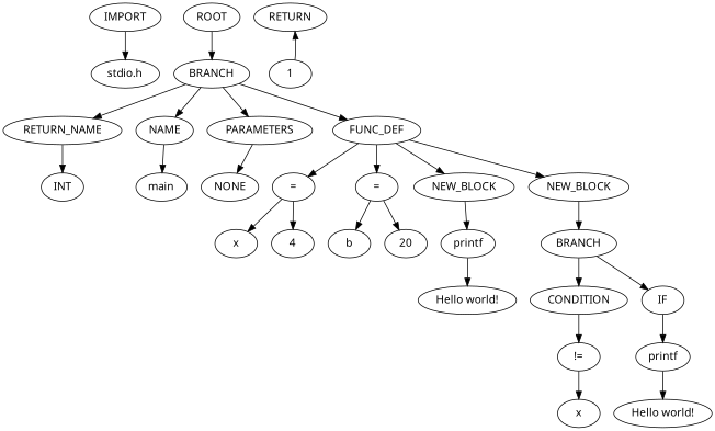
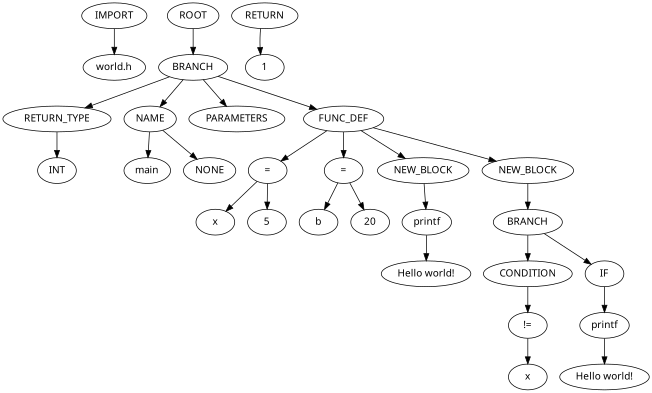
  strict digraph {
    fontname="Noto Sans"
    node [fontname="Noto Sans"]
    edge [fontname="Noto Sans"]
    n1 [label=IMPORT]
-   n2 [label="stdio.h"]
+   n2 [label="world.h"]
    n3 [label=BRANCH]
-   n4 [label=RETURN_NAME]
+   n4 [label=RETURN_TYPE]
    n5 [label=NAME]
    n6 [label=PARAMETERS]
    n7 [label=FUNC_DEF]
    n8 [label=INT]
    n9 [label=main]
    n10 [label=NONE]
    n11 [label="="]
    n12 [label="="]
    n13 [label=NEW_BLOCK]
    n14 [label=NEW_BLOCK]
    ROOT
    n16 [label=x]
-   n17 [label=4]
+   n17 [label=5]
    n18 [label=b]
    n19 [label=20]
    n20 [label=printf]
    n21 [label=BRANCH]
    n22 [label=RETURN]
    n23 [label=1]
    n24 [label="Hello world!\n"]
    n25 [label=CONDITION]
    n26 [label=IF]
    n27 [label="!="]
    n28 [label=printf]
    n29 [label=x]
    n30 [label="Hello world!\n"]
    n1 -> n2
    n3 -> n4
    n3 -> n5
    n3 -> n6
    n3 -> n7
    n4 -> n8
    n5 -> n9
-   n6 -> n10
+   n5 -> n10
    n7 -> n11
    n7 -> n12
    n7 -> n13
    n7 -> n14
    n11 -> n16
    n11 -> n17
    n12 -> n18
    n12 -> n19
    n13 -> n20
    n14 -> n21
    ROOT -> n3
    n20 -> n24
    n21 -> n25
    n21 -> n26
-   n23 -> n22
+   n22 -> n23
    n25 -> n27
    n26 -> n28
    n27 -> n29
    n28 -> n30
  }
